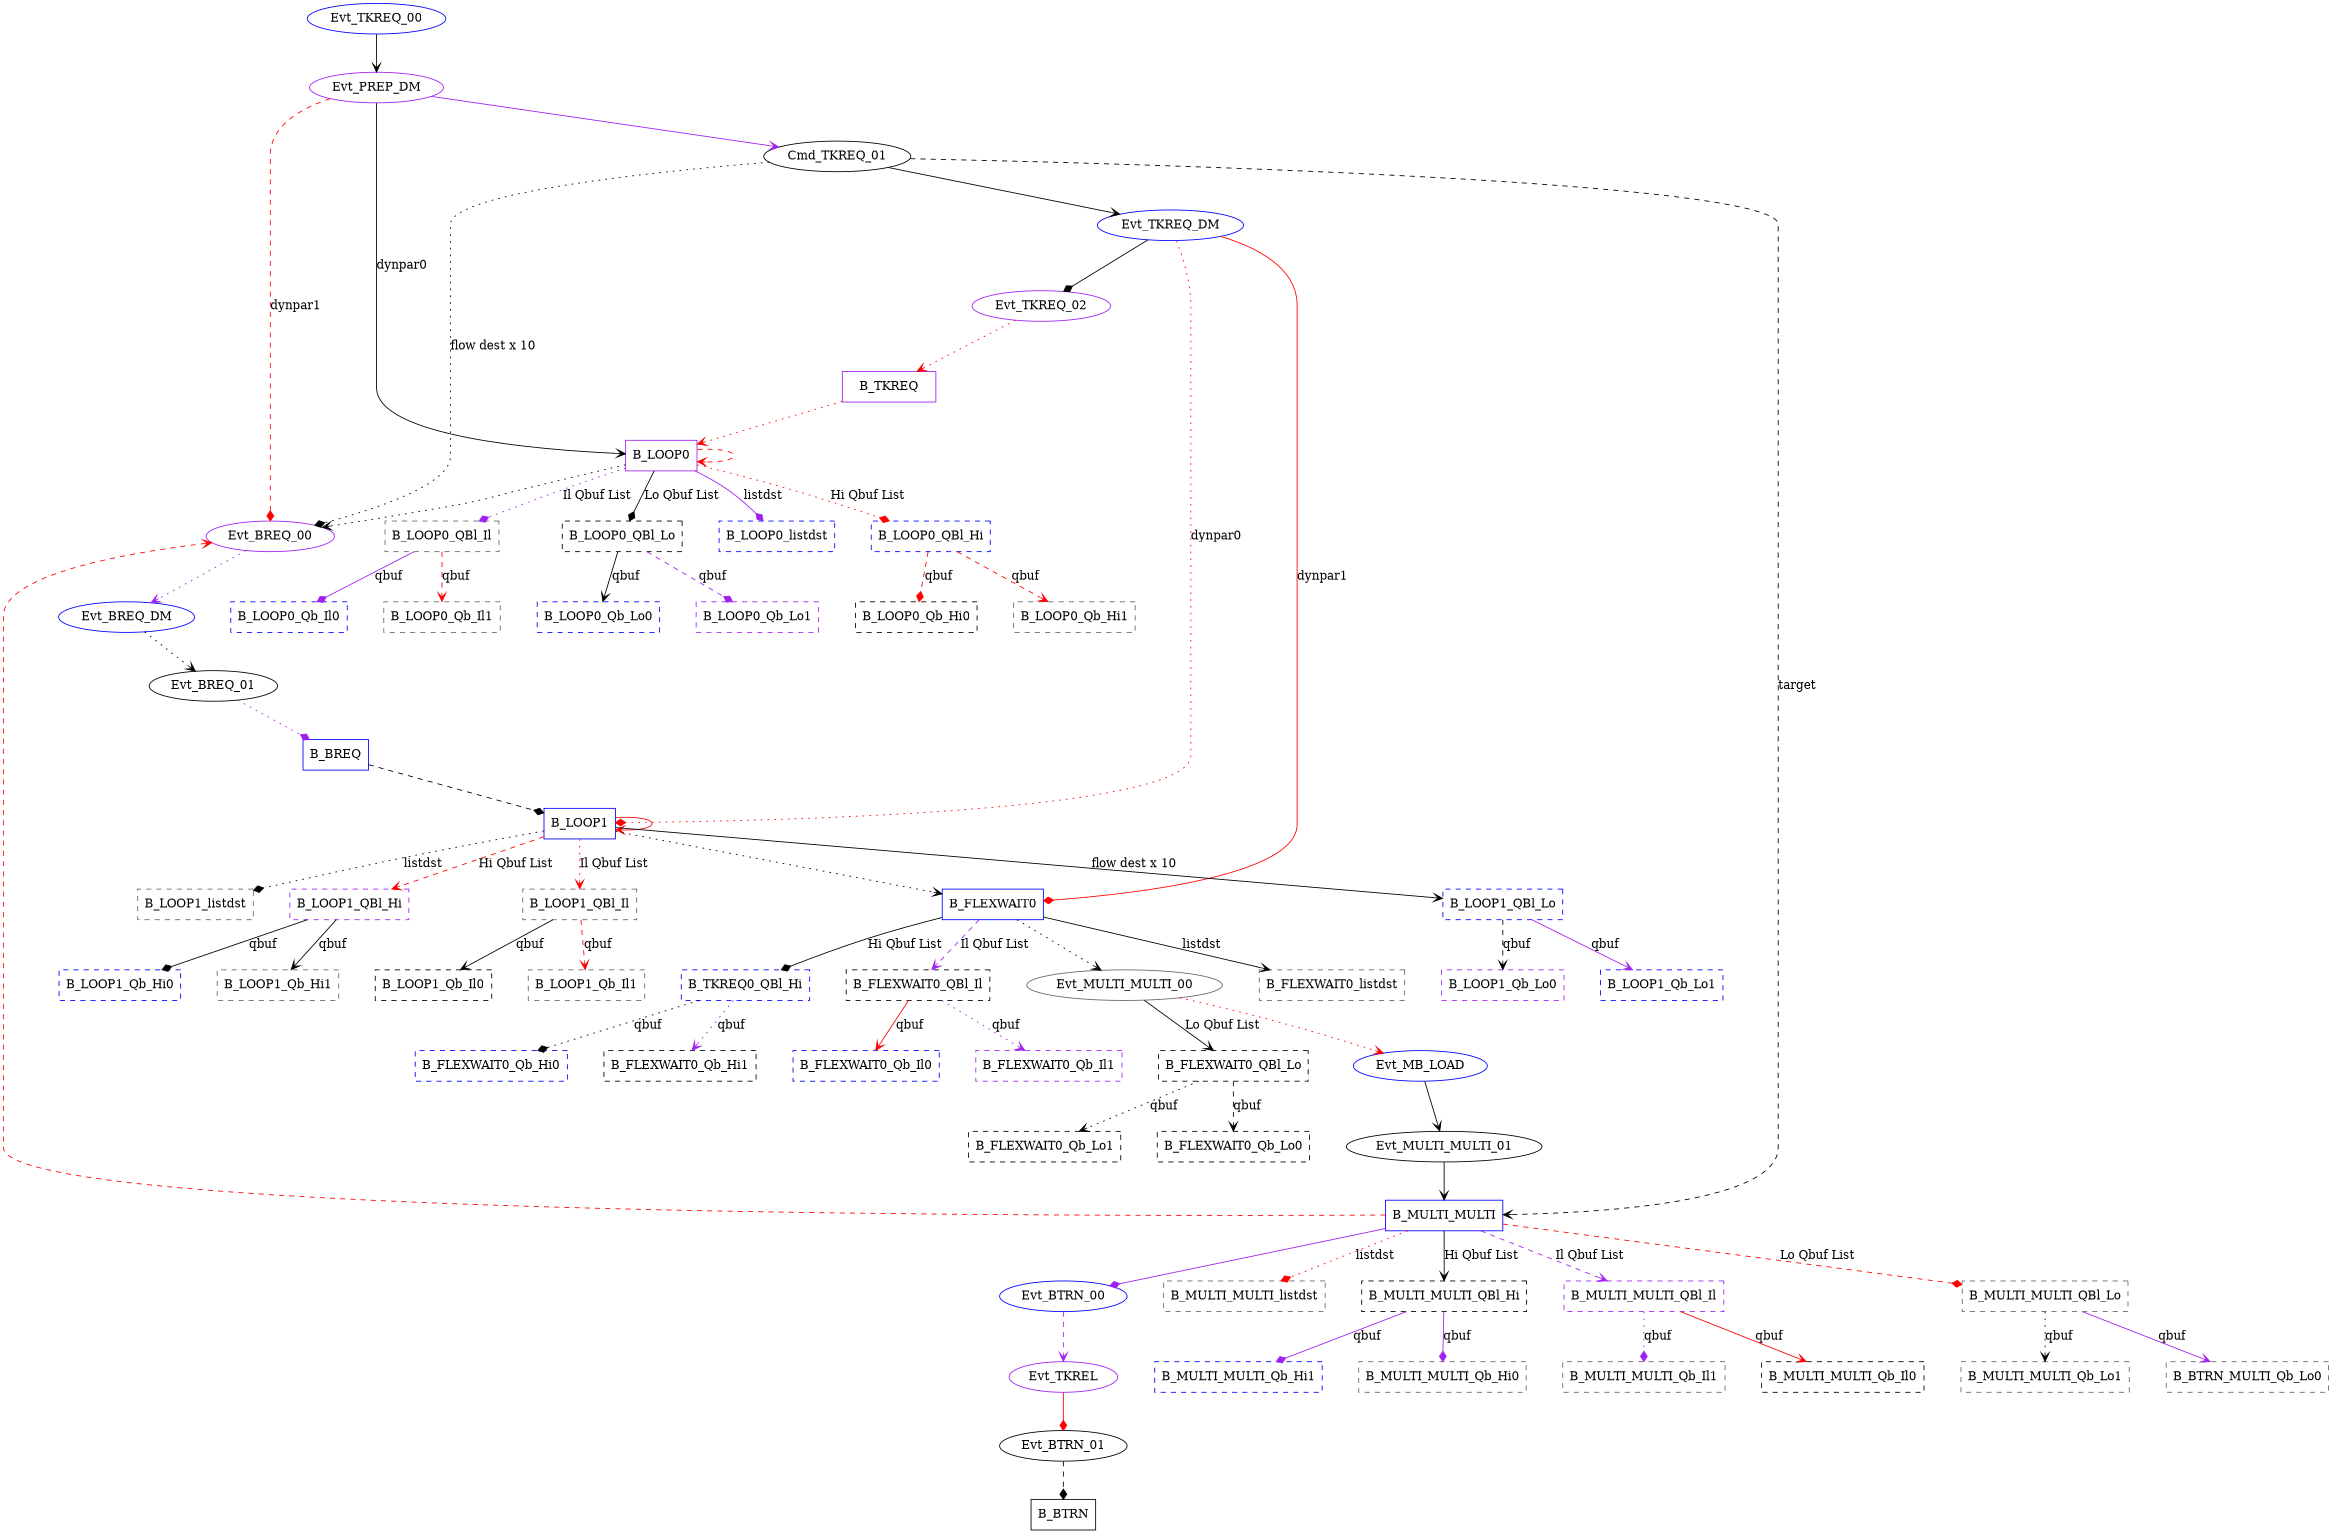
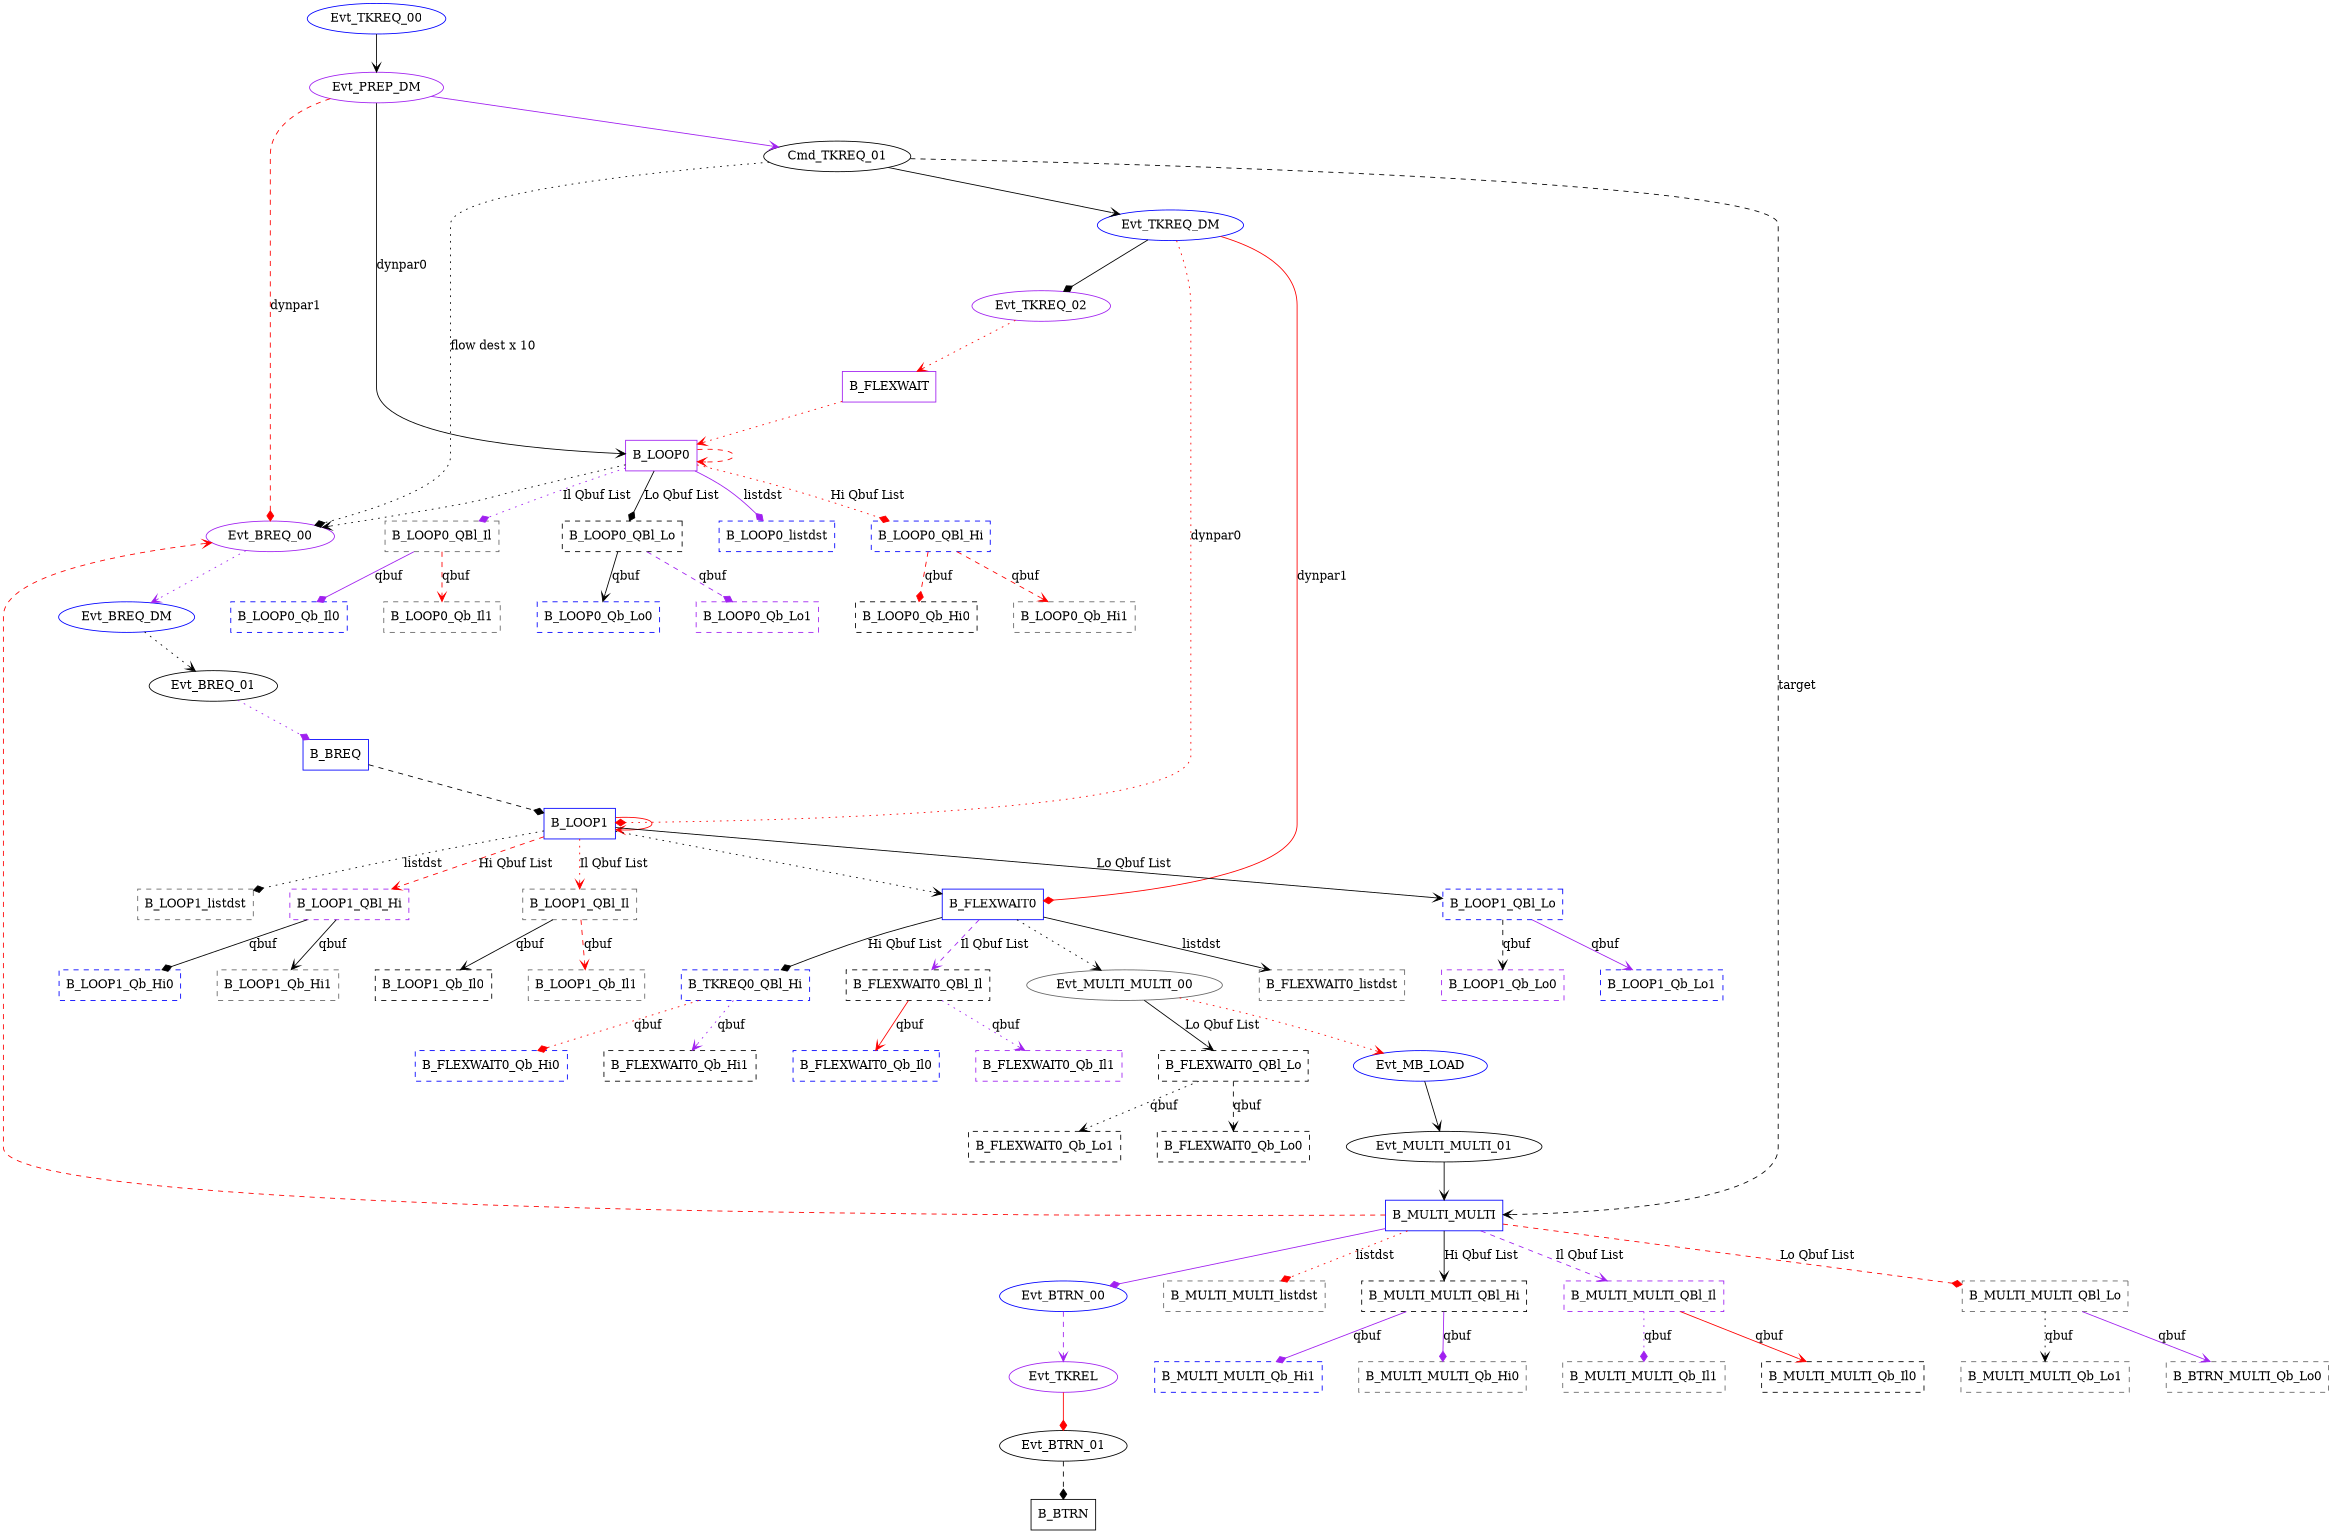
  digraph {
    mindist=0.6
    nodesep=0.6
    rankdir=TB
    ranksep=0.6
    root=Evt_BREQ_00
    node [color=blue cpu=0 fillcolor=white shape=rectangle style=dashed type=qbuf flags=0]
    edge [arrowhead=vee color=black style=solid type=meta]
    Evt_TKREQ_00 [par="0x123" shape=oval style=filled toffs=0 type=tmsg flags=""]
    Evt_PREP_DM [color=purple par="0x0" shape=oval style=filled toffs=100 type=tmsg flags=""]
    Cmd_TKREQ_01 [color=black qty=9 shape=oval style=filled toffs=300 tvalid=0 type=flow flags=""]
    B_LOOP0 [color=purple style=filled tperiod=10000 type=block flags=""]
    Evt_BREQ_00 [color=purple par="0x456" shape=oval style=filled toffs=0 type=tmsg flags=""]
    Evt_TKREQ_DM [par="0x0" shape=oval style=filled toffs=500 type=tmsg flags=""]
    B_MULTI_MULTI [style=filled tperiod=10000000 type=blockalign flags=""]
    B_LOOP0_listdst [type=listdst]
    B_LOOP0_QBl_Hi [type=qinfo]
    B_LOOP0_QBl_Il [color=gray40 type=qinfo]
    B_LOOP0_QBl_Lo [color=black type=qinfo]
    Evt_BREQ_DM [par="0x456" shape=oval style=filled toffs=2000 type=tmsg flags=""]
    Evt_TKREQ_02 [color=purple par="0x456" shape=oval style=filled toffs=1000 type=tmsg flags=""]
    B_LOOP1 [style=filled tperiod=10000 type=block flags=""]
    B_FLEXWAIT0 [style=filled tperiod=71111 type=block flags=""]
    Evt_BTRN_00 [par="0x456" shape=oval style=filled toffs=500 type=tmsg flags=""]
    B_MULTI_MULTI_listdst [color=gray40 type=listdst]
    B_MULTI_MULTI_QBl_Hi [color=black type=qinfo]
    B_MULTI_MULTI_QBl_Il [color=purple type=qinfo]
    B_MULTI_MULTI_QBl_Lo [color=gray40 type=qinfo]
-   B_TKREQ [color=purple style=filled t1period=200000000 type=block flags=""]
+   B_TKREQ [color=purple style=filled t1period=200000000 type=block label=B_FLEXWAIT flags=""]
    B_LOOP1_listdst [color=gray40 type=listdst]
    B_LOOP1_QBl_Hi [color=purple type=qinfo]
    B_LOOP1_QBl_Il [color=gray40 type=qinfo]
    B_LOOP1_QBl_Lo [type=qinfo]
    Evt_MULTI_MULTI_00 [color=gray40 par="0x456" shape=oval style=filled toffs=0 type=tmsg flags=""]
    B_FLEXWAIT0_listdst [color=gray40 type=listdst]
    n28 [cpu=1 label=B_TKREQ0_QBl_Hi type=qinfo]
    B_FLEXWAIT0_QBl_Il [color=black cpu=1 type=qinfo]
    B_LOOP0_Qb_Hi0 [color=black]
    B_LOOP0_Qb_Hi1 [color=gray40]
    B_LOOP0_Qb_Il0
    B_LOOP0_Qb_Il1 [color=gray40]
    B_LOOP0_Qb_Lo0
    B_LOOP0_Qb_Lo1 [color=purple]
    Evt_BREQ_01 [color=black par="0x456" shape=oval style=filled toffs=9000 type=tmsg flags=""]
    B_BREQ [style=filled tperiod=2000000 type=block flags=""]
    B_LOOP1_Qb_Hi0
    B_LOOP1_Qb_Hi1 [color=gray40]
    B_LOOP1_Qb_Il0 [color=black]
    B_LOOP1_Qb_Il1 [color=gray40]
    B_LOOP1_Qb_Lo0 [color=purple]
    B_LOOP1_Qb_Lo1
    B_FLEXWAIT0_QBl_Lo [color=black cpu=1 type=qinfo]
    Evt_MB_LOAD [par="0x456" shape=oval style=filled toffs=200 type=tmsg flags=""]
    B_FLEXWAIT0_Qb_Hi0 [cpu=2]
    B_FLEXWAIT0_Qb_Hi1 [color=black cpu=3]
    B_FLEXWAIT0_Qb_Il0 [cpu=2]
    B_FLEXWAIT0_Qb_Il1 [color=purple cpu=3]
    B_FLEXWAIT0_Qb_Lo0 [color=black cpu=2]
    B_FLEXWAIT0_Qb_Lo1 [color=black cpu=3]
    Evt_MULTI_MULTI_01 [color=black par="0x456" shape=oval style=filled toffs=700 type=tmsg flags=""]
    Evt_TKREL [color=purple par="0x456" shape=oval style=filled toffs=10000 type=tmsg flags=""]
    B_MULTI_MULTI_Qb_Hi0 [color=gray40]
    B_MULTI_MULTI_Qb_Hi1
    B_MULTI_MULTI_Qb_Il0 [color=black]
    B_MULTI_MULTI_Qb_Il1 [color=gray40]
    n58 [color=gray40 label=B_BTRN_MULTI_Qb_Lo0]
    B_MULTI_MULTI_Qb_Lo1 [color=gray40]
    Evt_BTRN_01 [color=black par="0x456" shape=oval style=filled toffs=10500 type=tmsg flags=""]
    B_BTRN [color=black style=filled tperiod=200000 type=block flags=""]
    Evt_TKREQ_00 -> Evt_PREP_DM [type=defdst]
    Evt_PREP_DM -> Cmd_TKREQ_01 [color=purple type=defdst]
    Evt_PREP_DM -> B_LOOP0 [label=dynpar0 type=dynpar0]
    Evt_PREP_DM -> Evt_BREQ_00 [arrowhead=diamond color=red label=dynpar1 style=dashed type=dynpar1]
    Cmd_TKREQ_01 -> Evt_BREQ_00 [arrowhead=diamond label="flow dest x 10" style=dotted type=flowdst]
    Cmd_TKREQ_01 -> Evt_TKREQ_DM [type=defdst]
    Cmd_TKREQ_01 -> B_MULTI_MULTI [label=target style=dashed type=target]
    B_LOOP0 -> B_LOOP0 [color=red style=dashed type=defdst]
    B_LOOP0 -> Evt_BREQ_00 [style=dotted type=altdst]
    B_LOOP0 -> B_LOOP0_listdst [arrowhead=diamond color=purple label=listdst type=listdst]
    B_LOOP0 -> B_LOOP0_QBl_Hi [arrowhead=diamond color=red label="Hi Qbuf List" style=dotted type=priohi]
    B_LOOP0 -> B_LOOP0_QBl_Il [arrowhead=diamond color=purple label="Il Qbuf List" style=dotted type=prioil]
    B_LOOP0 -> B_LOOP0_QBl_Lo [arrowhead=diamond label="Lo Qbuf List" type=priolo]
    Evt_BREQ_00 -> Evt_BREQ_DM [color=purple style=dotted type=defdst]
    Evt_TKREQ_DM -> Evt_TKREQ_02 [arrowhead=diamond type=defdst]
    Evt_TKREQ_DM -> B_LOOP1 [arrowhead=diamond color=red label=dynpar0 style=dotted type=dynpar0]
    Evt_TKREQ_DM -> B_FLEXWAIT0 [arrowhead=diamond color=red label=dynpar1 type=dynpar1]
    B_MULTI_MULTI -> Evt_BREQ_00 [color=red style=dashed type=altdst]
    B_MULTI_MULTI -> Evt_BTRN_00 [arrowhead=diamond color=purple type=defdst]
    B_MULTI_MULTI -> B_MULTI_MULTI_listdst [arrowhead=diamond color=red label=listdst style=dotted type=listdst]
    B_MULTI_MULTI -> B_MULTI_MULTI_QBl_Hi [label="Hi Qbuf List" type=priohi]
    B_MULTI_MULTI -> B_MULTI_MULTI_QBl_Il [color=purple label="Il Qbuf List" style=dashed type=prioil]
    B_MULTI_MULTI -> B_MULTI_MULTI_QBl_Lo [arrowhead=diamond color=red label="Lo Qbuf List" style=dashed type=priolo]
    B_LOOP0_QBl_Hi -> B_LOOP0_Qb_Hi0 [arrowhead=diamond color=red label=qbuf style=dashed]
    B_LOOP0_QBl_Hi -> B_LOOP0_Qb_Hi1 [color=red label=qbuf style=dashed]
    B_LOOP0_QBl_Il -> B_LOOP0_Qb_Il0 [arrowhead=diamond color=purple label=qbuf]
    B_LOOP0_QBl_Il -> B_LOOP0_Qb_Il1 [color=red label=qbuf style=dashed]
    B_LOOP0_QBl_Lo -> B_LOOP0_Qb_Lo0 [label=qbuf]
    B_LOOP0_QBl_Lo -> B_LOOP0_Qb_Lo1 [arrowhead=diamond color=purple label=qbuf style=dashed]
    Evt_BREQ_DM -> Evt_BREQ_01 [style=dotted type=defdst]
    Evt_TKREQ_02 -> B_TKREQ [color=red style=dotted type=defdst]
    B_LOOP1 -> B_LOOP1 [color=red type=defdst]
    B_LOOP1 -> B_FLEXWAIT0 [style=dotted type=altdst]
    B_LOOP1 -> B_LOOP1_listdst [arrowhead=diamond label=listdst style=dotted type=listdst]
    B_LOOP1 -> B_LOOP1_QBl_Hi [color=red label="Hi Qbuf List" style=dashed type=priohi]
    B_LOOP1 -> B_LOOP1_QBl_Il [color=red label="Il Qbuf List" style=dotted type=prioil]
-   B_LOOP1 -> B_LOOP1_QBl_Lo [label="flow dest x 10" type=priolo]
+   B_LOOP1 -> B_LOOP1_QBl_Lo [label="Lo Qbuf List" type=priolo]
    B_FLEXWAIT0 -> Evt_MULTI_MULTI_00 [style=dotted type=defdst]
    B_FLEXWAIT0 -> B_FLEXWAIT0_listdst [label=listdst type=listdst]
    B_FLEXWAIT0 -> n28 [arrowhead=diamond label="Hi Qbuf List" type=priohi]
    B_FLEXWAIT0 -> B_FLEXWAIT0_QBl_Il [color=purple label="Il Qbuf List" style=dashed type=prioil]
    Evt_BTRN_00 -> Evt_TKREL [color=purple style=dashed type=defdst]
    B_MULTI_MULTI_QBl_Hi -> B_MULTI_MULTI_Qb_Hi0 [arrowhead=diamond color=purple label=qbuf]
    B_MULTI_MULTI_QBl_Hi -> B_MULTI_MULTI_Qb_Hi1 [arrowhead=diamond color=purple label=qbuf]
    B_MULTI_MULTI_QBl_Il -> B_MULTI_MULTI_Qb_Il0 [color=red label=qbuf]
    B_MULTI_MULTI_QBl_Il -> B_MULTI_MULTI_Qb_Il1 [arrowhead=diamond color=purple label=qbuf style=dotted]
    B_MULTI_MULTI_QBl_Lo -> n58 [color=purple label=qbuf]
    B_MULTI_MULTI_QBl_Lo -> B_MULTI_MULTI_Qb_Lo1 [label=qbuf style=dotted]
    B_TKREQ -> B_LOOP0 [color=red style=dotted type=defdst]
    B_LOOP1_QBl_Hi -> B_LOOP1_Qb_Hi0 [arrowhead=diamond label=qbuf]
    B_LOOP1_QBl_Hi -> B_LOOP1_Qb_Hi1 [label=qbuf]
    B_LOOP1_QBl_Il -> B_LOOP1_Qb_Il0 [label=qbuf]
    B_LOOP1_QBl_Il -> B_LOOP1_Qb_Il1 [color=red label=qbuf style=dashed]
    B_LOOP1_QBl_Lo -> B_LOOP1_Qb_Lo0 [label=qbuf style=dashed]
    B_LOOP1_QBl_Lo -> B_LOOP1_Qb_Lo1 [color=purple label=qbuf]
    Evt_MULTI_MULTI_00 -> B_FLEXWAIT0_QBl_Lo [label="Lo Qbuf List" type=priolo]
    Evt_MULTI_MULTI_00 -> Evt_MB_LOAD [color=red style=dotted type=defdst]
-   n28 -> B_FLEXWAIT0_Qb_Hi0 [arrowhead=diamond label=qbuf style=dotted]
+   n28 -> B_FLEXWAIT0_Qb_Hi0 [arrowhead=diamond color=red label=qbuf style=dotted]
    n28 -> B_FLEXWAIT0_Qb_Hi1 [color=purple label=qbuf style=dotted]
    B_FLEXWAIT0_QBl_Il -> B_FLEXWAIT0_Qb_Il0 [color=red label=qbuf]
    B_FLEXWAIT0_QBl_Il -> B_FLEXWAIT0_Qb_Il1 [color=purple label=qbuf style=dotted]
    Evt_BREQ_01 -> B_BREQ [arrowhead=diamond color=purple style=dotted type=defdst]
    B_BREQ -> B_LOOP1 [arrowhead=diamond style=dashed type=defdst]
    B_FLEXWAIT0_QBl_Lo -> B_FLEXWAIT0_Qb_Lo0 [label=qbuf style=dashed]
    B_FLEXWAIT0_QBl_Lo -> B_FLEXWAIT0_Qb_Lo1 [label=qbuf style=dotted]
    Evt_MB_LOAD -> Evt_MULTI_MULTI_01 [type=defdst]
    Evt_MULTI_MULTI_01 -> B_MULTI_MULTI [type=defdst]
    Evt_TKREL -> Evt_BTRN_01 [arrowhead=diamond color=red type=defdst]
    Evt_BTRN_01 -> B_BTRN [arrowhead=diamond style=dashed type=defdst]
  }
